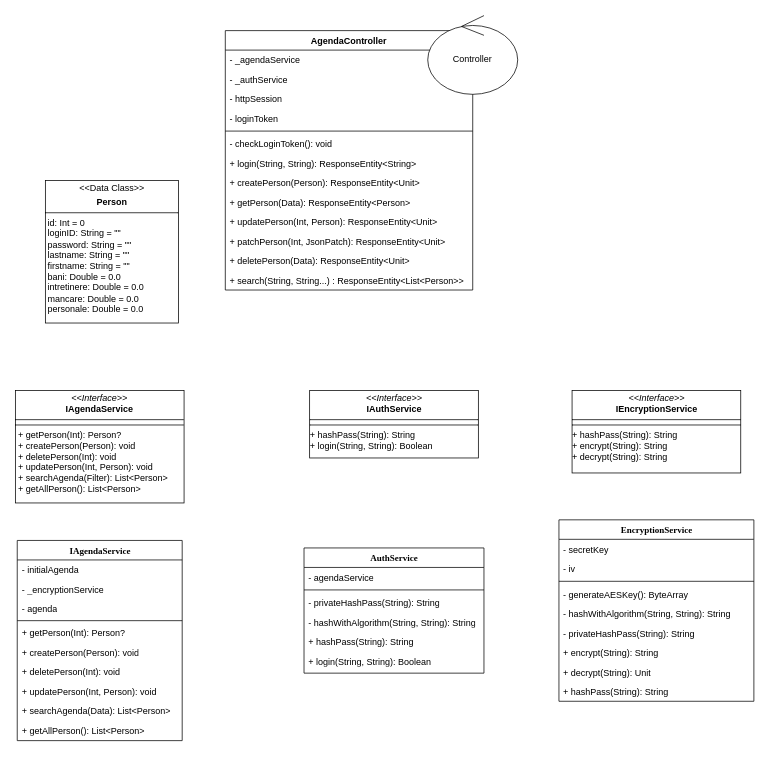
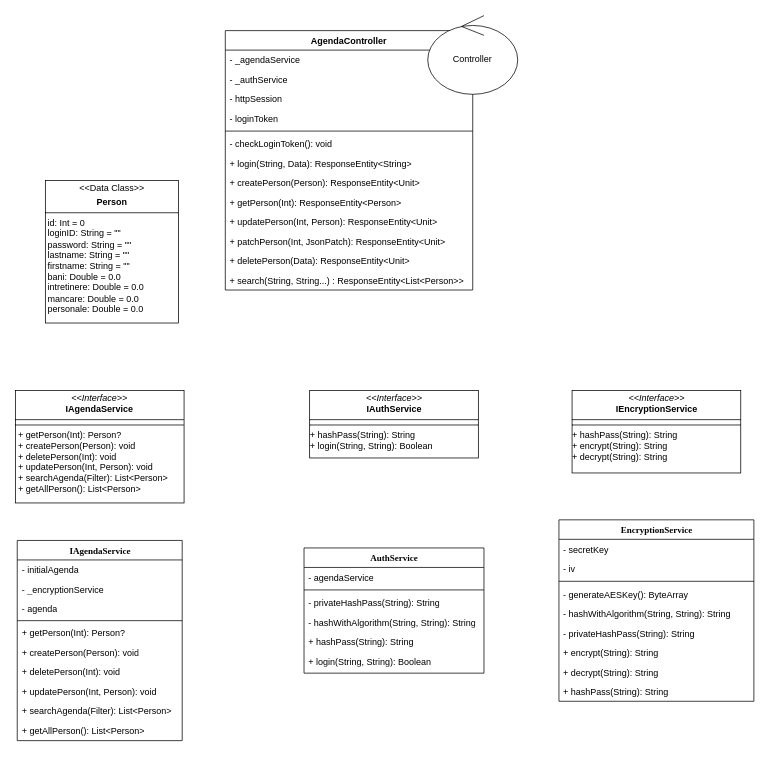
  <mxCell id="0" />
  <mxCell id="1" parent="0" />
  <mxCell id="2" value="IAgendaService" style="swimlane;html=1;fontStyle=1;align=center;verticalAlign=top;childLayout=stackLayout;horizontal=1;startSize=26;horizontalStack=0;resizeParent=1;resizeLast=0;collapsible=1;marginBottom=0;swimlaneFillColor=#ffffff;rounded=0;shadow=0;comic=0;labelBackgroundColor=none;strokeWidth=1;fillColor=none;fontFamily=Verdana;fontSize=12" parent="1" vertex="1"><mxGeometry x="22.5" y="720" width="220" height="267" as="geometry" /></mxCell>
  <mxCell id="3" value="- initialAgenda" style="text;html=1;strokeColor=none;fillColor=none;align=left;verticalAlign=top;spacingLeft=4;spacingRight=4;whiteSpace=wrap;overflow=hidden;rotatable=0;points=[[0,0.5],[1,0.5]];portConstraint=eastwest;" parent="2" vertex="1"><mxGeometry y="26" width="220" height="26" as="geometry" /></mxCell>
  <mxCell id="4" value="- _encryptionService" style="text;html=1;strokeColor=none;fillColor=none;align=left;verticalAlign=top;spacingLeft=4;spacingRight=4;whiteSpace=wrap;overflow=hidden;rotatable=0;points=[[0,0.5],[1,0.5]];portConstraint=eastwest;" parent="2" vertex="1"><mxGeometry y="52" width="220" height="26" as="geometry" /></mxCell>
  <mxCell id="5" value="- agenda" style="text;html=1;strokeColor=none;fillColor=none;align=left;verticalAlign=top;spacingLeft=4;spacingRight=4;whiteSpace=wrap;overflow=hidden;rotatable=0;points=[[0,0.5],[1,0.5]];portConstraint=eastwest;" vertex="1" parent="2"><mxGeometry y="78" width="220" height="26" as="geometry" /></mxCell>
  <mxCell id="6" value="" style="line;html=1;strokeWidth=1;fillColor=none;align=left;verticalAlign=middle;spacingTop=-1;spacingLeft=3;spacingRight=3;rotatable=0;labelPosition=right;points=[];portConstraint=eastwest;" parent="2" vertex="1"><mxGeometry y="104" width="220" height="6" as="geometry" /></mxCell>
  <mxCell id="7" value="+ getPerson(Int): Person?" style="text;html=1;strokeColor=none;fillColor=none;align=left;verticalAlign=top;spacingLeft=4;spacingRight=4;whiteSpace=wrap;overflow=hidden;rotatable=0;points=[[0,0.5],[1,0.5]];portConstraint=eastwest;" parent="2" vertex="1"><mxGeometry y="110" width="220" height="26" as="geometry" /></mxCell>
  <mxCell id="8" value="+ createPerson(Person): void" style="text;html=1;strokeColor=none;fillColor=none;align=left;verticalAlign=top;spacingLeft=4;spacingRight=4;whiteSpace=wrap;overflow=hidden;rotatable=0;points=[[0,0.5],[1,0.5]];portConstraint=eastwest;" parent="2" vertex="1"><mxGeometry y="136" width="220" height="26" as="geometry" /></mxCell>
  <mxCell id="9" value="+ deletePerson(Int): void" style="text;html=1;strokeColor=none;fillColor=none;align=left;verticalAlign=top;spacingLeft=4;spacingRight=4;whiteSpace=wrap;overflow=hidden;rotatable=0;points=[[0,0.5],[1,0.5]];portConstraint=eastwest;" vertex="1" parent="2"><mxGeometry y="162" width="220" height="26" as="geometry" /></mxCell>
  <mxCell id="10" value="+ updatePerson(Int, Person): void" style="text;html=1;strokeColor=none;fillColor=none;align=left;verticalAlign=top;spacingLeft=4;spacingRight=4;whiteSpace=wrap;overflow=hidden;rotatable=0;points=[[0,0.5],[1,0.5]];portConstraint=eastwest;" vertex="1" parent="2"><mxGeometry y="188" width="220" height="26" as="geometry" /></mxCell>
- <mxCell id="11" value="+ searchAgenda(Data): List&amp;lt;Person&amp;gt;" style="text;html=1;strokeColor=none;fillColor=none;align=left;verticalAlign=top;spacingLeft=4;spacingRight=4;whiteSpace=wrap;overflow=hidden;rotatable=0;points=[[0,0.5],[1,0.5]];portConstraint=eastwest;" vertex="1" parent="2"><mxGeometry y="214" width="220" height="26" as="geometry" /></mxCell>
+ <mxCell id="11" value="+ searchAgenda(Filter): List&amp;lt;Person&amp;gt;" style="text;html=1;strokeColor=none;fillColor=none;align=left;verticalAlign=top;spacingLeft=4;spacingRight=4;whiteSpace=wrap;overflow=hidden;rotatable=0;points=[[0,0.5],[1,0.5]];portConstraint=eastwest;" vertex="1" parent="2"><mxGeometry y="214" width="220" height="26" as="geometry" /></mxCell>
  <mxCell id="12" value="+ getAllPerson(): List&amp;lt;Person&amp;gt;" style="text;html=1;strokeColor=none;fillColor=none;align=left;verticalAlign=top;spacingLeft=4;spacingRight=4;whiteSpace=wrap;overflow=hidden;rotatable=0;points=[[0,0.5],[1,0.5]];portConstraint=eastwest;" vertex="1" parent="2"><mxGeometry y="240" width="220" height="26" as="geometry" /></mxCell>
  <mxCell id="13" value="AuthService" style="swimlane;html=1;fontStyle=1;align=center;verticalAlign=top;childLayout=stackLayout;horizontal=1;startSize=26;horizontalStack=0;resizeParent=1;resizeLast=0;collapsible=1;marginBottom=0;swimlaneFillColor=#ffffff;rounded=0;shadow=0;comic=0;labelBackgroundColor=none;strokeWidth=1;fillColor=none;fontFamily=Verdana;fontSize=12" parent="1" vertex="1"><mxGeometry x="405" y="730" width="240" height="167" as="geometry" /></mxCell>
  <mxCell id="14" value="- agendaService" style="text;html=1;strokeColor=none;fillColor=none;align=left;verticalAlign=top;spacingLeft=4;spacingRight=4;whiteSpace=wrap;overflow=hidden;rotatable=0;points=[[0,0.5],[1,0.5]];portConstraint=eastwest;" parent="13" vertex="1"><mxGeometry y="26" width="240" height="26" as="geometry" /></mxCell>
  <mxCell id="15" value="" style="line;html=1;strokeWidth=1;fillColor=none;align=left;verticalAlign=middle;spacingTop=-1;spacingLeft=3;spacingRight=3;rotatable=0;labelPosition=right;points=[];portConstraint=eastwest;" parent="13" vertex="1"><mxGeometry y="52" width="240" height="8" as="geometry" /></mxCell>
  <mxCell id="16" value="- privateHashPass(String): String" style="text;html=1;strokeColor=none;fillColor=none;align=left;verticalAlign=top;spacingLeft=4;spacingRight=4;whiteSpace=wrap;overflow=hidden;rotatable=0;points=[[0,0.5],[1,0.5]];portConstraint=eastwest;" parent="13" vertex="1"><mxGeometry y="60" width="240" height="26" as="geometry" /></mxCell>
  <mxCell id="17" value="- hashWithAlgorithm(String, String): String" style="text;html=1;strokeColor=none;fillColor=none;align=left;verticalAlign=top;spacingLeft=4;spacingRight=4;whiteSpace=wrap;overflow=hidden;rotatable=0;points=[[0,0.5],[1,0.5]];portConstraint=eastwest;" parent="13" vertex="1"><mxGeometry y="86" width="240" height="26" as="geometry" /></mxCell>
  <mxCell id="18" value="+ hashPass(String): String" style="text;html=1;strokeColor=none;fillColor=none;align=left;verticalAlign=top;spacingLeft=4;spacingRight=4;whiteSpace=wrap;overflow=hidden;rotatable=0;points=[[0,0.5],[1,0.5]];portConstraint=eastwest;" parent="13" vertex="1"><mxGeometry y="112" width="240" height="26" as="geometry" /></mxCell>
  <mxCell id="19" value="+ login(String, String): Boolean" style="text;html=1;strokeColor=none;fillColor=none;align=left;verticalAlign=top;spacingLeft=4;spacingRight=4;whiteSpace=wrap;overflow=hidden;rotatable=0;points=[[0,0.5],[1,0.5]];portConstraint=eastwest;" vertex="1" parent="13"><mxGeometry y="138" width="240" height="26" as="geometry" /></mxCell>
  <mxCell id="20" value="EncryptionService" style="swimlane;html=1;fontStyle=1;align=center;verticalAlign=top;childLayout=stackLayout;horizontal=1;startSize=26;horizontalStack=0;resizeParent=1;resizeLast=0;collapsible=1;marginBottom=0;swimlaneFillColor=#ffffff;rounded=0;shadow=0;comic=0;labelBackgroundColor=none;strokeWidth=1;fillColor=none;fontFamily=Verdana;fontSize=12" parent="1" vertex="1"><mxGeometry x="745" y="692.5" width="260" height="242" as="geometry" /></mxCell>
  <mxCell id="21" value="- secretKey" style="text;html=1;strokeColor=none;fillColor=none;align=left;verticalAlign=top;spacingLeft=4;spacingRight=4;whiteSpace=wrap;overflow=hidden;rotatable=0;points=[[0,0.5],[1,0.5]];portConstraint=eastwest;" parent="20" vertex="1"><mxGeometry y="26" width="260" height="26" as="geometry" /></mxCell>
  <mxCell id="22" value="- iv" style="text;html=1;strokeColor=none;fillColor=none;align=left;verticalAlign=top;spacingLeft=4;spacingRight=4;whiteSpace=wrap;overflow=hidden;rotatable=0;points=[[0,0.5],[1,0.5]];portConstraint=eastwest;" parent="20" vertex="1"><mxGeometry y="52" width="260" height="26" as="geometry" /></mxCell>
  <mxCell id="23" value="" style="line;html=1;strokeWidth=1;fillColor=none;align=left;verticalAlign=middle;spacingTop=-1;spacingLeft=3;spacingRight=3;rotatable=0;labelPosition=right;points=[];portConstraint=eastwest;" parent="20" vertex="1"><mxGeometry y="78" width="260" height="8" as="geometry" /></mxCell>
  <mxCell id="24" value="- generateAESKey(): ByteArray" style="text;html=1;strokeColor=none;fillColor=none;align=left;verticalAlign=top;spacingLeft=4;spacingRight=4;whiteSpace=wrap;overflow=hidden;rotatable=0;points=[[0,0.5],[1,0.5]];portConstraint=eastwest;" parent="20" vertex="1"><mxGeometry y="86" width="260" height="26" as="geometry" /></mxCell>
  <mxCell id="25" value="- hashWithAlgorithm(String, String): String" style="text;html=1;strokeColor=none;fillColor=none;align=left;verticalAlign=top;spacingLeft=4;spacingRight=4;whiteSpace=wrap;overflow=hidden;rotatable=0;points=[[0,0.5],[1,0.5]];portConstraint=eastwest;" parent="20" vertex="1"><mxGeometry y="112" width="260" height="26" as="geometry" /></mxCell>
  <mxCell id="26" value="- privateHashPass(String): String" style="text;html=1;strokeColor=none;fillColor=none;align=left;verticalAlign=top;spacingLeft=4;spacingRight=4;whiteSpace=wrap;overflow=hidden;rotatable=0;points=[[0,0.5],[1,0.5]];portConstraint=eastwest;" vertex="1" parent="20"><mxGeometry y="138" width="260" height="26" as="geometry" /></mxCell>
  <mxCell id="27" value="+ encrypt(String): String" style="text;html=1;strokeColor=none;fillColor=none;align=left;verticalAlign=top;spacingLeft=4;spacingRight=4;whiteSpace=wrap;overflow=hidden;rotatable=0;points=[[0,0.5],[1,0.5]];portConstraint=eastwest;" vertex="1" parent="20"><mxGeometry y="164" width="260" height="26" as="geometry" /></mxCell>
- <mxCell id="28" value="+ decrypt(String): Unit" style="text;html=1;strokeColor=none;fillColor=none;align=left;verticalAlign=top;spacingLeft=4;spacingRight=4;whiteSpace=wrap;overflow=hidden;rotatable=0;points=[[0,0.5],[1,0.5]];portConstraint=eastwest;" vertex="1" parent="20"><mxGeometry y="190" width="260" height="26" as="geometry" /></mxCell>
+ <mxCell id="28" value="+ decrypt(String): String" style="text;html=1;strokeColor=none;fillColor=none;align=left;verticalAlign=top;spacingLeft=4;spacingRight=4;whiteSpace=wrap;overflow=hidden;rotatable=0;points=[[0,0.5],[1,0.5]];portConstraint=eastwest;" vertex="1" parent="20"><mxGeometry y="190" width="260" height="26" as="geometry" /></mxCell>
  <mxCell id="29" value="+ hashPass(String): String" style="text;html=1;strokeColor=none;fillColor=none;align=left;verticalAlign=top;spacingLeft=4;spacingRight=4;whiteSpace=wrap;overflow=hidden;rotatable=0;points=[[0,0.5],[1,0.5]];portConstraint=eastwest;" vertex="1" parent="20"><mxGeometry y="216" width="260" height="26" as="geometry" /></mxCell>
  <mxCell id="30" value="&lt;p style=&quot;margin:0px;margin-top:4px;text-align:center;&quot;&gt;&lt;i&gt;&amp;lt;&amp;lt;Interface&amp;gt;&amp;gt;&lt;/i&gt;&lt;br&gt;&lt;b&gt;IAgendaService&lt;/b&gt;&lt;/p&gt;&lt;hr style=&quot;border-style:solid;&quot; size=&quot;1&quot;&gt;&lt;hr style=&quot;border-style:solid;&quot; size=&quot;1&quot;&gt;&lt;p style=&quot;margin:0px;margin-left:4px;&quot;&gt;+ getPerson(Int): Person?&lt;/p&gt;&lt;p style=&quot;margin:0px;margin-left:4px;&quot;&gt;+ createPerson(Person): void&lt;/p&gt;&lt;p style=&quot;margin:0px;margin-left:4px;&quot;&gt;+ deletePerson(Int): void&lt;/p&gt;&lt;p style=&quot;margin:0px;margin-left:4px;&quot;&gt;+ updatePerson(Int, Person): void&lt;/p&gt;&lt;p style=&quot;margin:0px;margin-left:4px;&quot;&gt;+ searchAgenda(Filter): List&amp;lt;Person&amp;gt;&lt;/p&gt;&lt;p style=&quot;margin:0px;margin-left:4px;&quot;&gt;+ getAllPerson(): List&amp;lt;Person&amp;gt;&lt;br&gt;&lt;/p&gt;" style="verticalAlign=top;align=left;overflow=fill;html=1;whiteSpace=wrap;" vertex="1" parent="1"><mxGeometry x="20" y="520" width="225" height="150" as="geometry" /></mxCell>
  <mxCell id="31" value="&lt;p style=&quot;margin:0px;margin-top:4px;text-align:center;&quot;&gt;&lt;i&gt;&amp;lt;&amp;lt;Interface&amp;gt;&amp;gt;&lt;/i&gt;&lt;br&gt;&lt;b&gt;IAuthService&lt;/b&gt;&lt;/p&gt;&lt;hr style=&quot;border-style:solid;&quot; size=&quot;1&quot;&gt;&lt;hr style=&quot;border-style:solid;&quot; size=&quot;1&quot;&gt;&lt;div&gt;+ hashPass(String): String&lt;/div&gt;&lt;div&gt;+ login(String, String): Boolean&lt;br&gt;&lt;/div&gt;" style="verticalAlign=top;align=left;overflow=fill;html=1;whiteSpace=wrap;" vertex="1" parent="1"><mxGeometry x="412.5" y="520" width="225" height="90" as="geometry" /></mxCell>
  <mxCell id="32" value="&lt;p style=&quot;margin:0px;margin-top:4px;text-align:center;&quot;&gt;&lt;i&gt;&amp;lt;&amp;lt;Interface&amp;gt;&amp;gt;&lt;/i&gt;&lt;br&gt;&lt;b&gt;IEncryptionService&lt;/b&gt;&lt;/p&gt;&lt;hr style=&quot;border-style:solid;&quot; size=&quot;1&quot;&gt;&lt;hr style=&quot;border-style:solid;&quot; size=&quot;1&quot;&gt;&lt;div&gt;+ hashPass(String): String&lt;/div&gt;&lt;div&gt;+ encrypt(String): String&lt;/div&gt;&lt;div&gt;+ decrypt(String): String&lt;br&gt;&lt;/div&gt;" style="verticalAlign=top;align=left;overflow=fill;html=1;whiteSpace=wrap;" vertex="1" parent="1"><mxGeometry x="762.5" y="520" width="225" height="110" as="geometry" /></mxCell>
  <mxCell id="33" value="&lt;p style=&quot;margin:0px;margin-top:4px;text-align:center;&quot;&gt;&amp;lt;&amp;lt;Data Class&amp;gt;&amp;gt;&lt;/p&gt;&lt;p style=&quot;margin:0px;margin-top:4px;text-align:center;&quot;&gt;&lt;b&gt;Person&lt;/b&gt;&lt;/p&gt;&lt;hr style=&quot;border-style:solid;&quot; size=&quot;1&quot;&gt;&lt;div&gt;&amp;nbsp;id: Int = 0&lt;/div&gt;&lt;div&gt;&amp;nbsp;loginID: String = &quot;&quot;&lt;/div&gt;&lt;div&gt;&amp;nbsp;password: String = &quot;&quot;&lt;/div&gt;&lt;div&gt;&amp;nbsp;lastname: String = &quot;&quot;&lt;/div&gt;&lt;div&gt;&amp;nbsp;firstname: String = &quot;&quot;&lt;/div&gt;&lt;div&gt;&amp;nbsp;bani: Double = 0.0&lt;/div&gt;&lt;div&gt;&amp;nbsp;intretinere: Double = 0.0&lt;/div&gt;&lt;div&gt;&amp;nbsp;mancare: Double = 0.0&lt;/div&gt;&lt;div&gt;&amp;nbsp;personale: Double = 0.0&lt;br&gt;&lt;/div&gt;&amp;nbsp; &lt;br&gt;&lt;hr style=&quot;border-style:solid;&quot; size=&quot;1&quot;&gt;" style="verticalAlign=top;align=left;overflow=fill;html=1;whiteSpace=wrap;" vertex="1" parent="1"><mxGeometry x="60" y="240" width="177.5" height="190" as="geometry" /></mxCell>
  <mxCell id="34" value="AgendaController" style="swimlane;fontStyle=1;align=center;verticalAlign=top;childLayout=stackLayout;horizontal=1;startSize=26;horizontalStack=0;resizeParent=1;resizeParentMax=0;resizeLast=0;collapsible=1;marginBottom=0;whiteSpace=wrap;html=1;" vertex="1" parent="1"><mxGeometry x="300" y="40" width="330" height="346" as="geometry" /></mxCell>
  <mxCell id="35" value="- _agendaService" style="text;strokeColor=none;fillColor=none;align=left;verticalAlign=top;spacingLeft=4;spacingRight=4;overflow=hidden;rotatable=0;points=[[0,0.5],[1,0.5]];portConstraint=eastwest;whiteSpace=wrap;html=1;" vertex="1" parent="34"><mxGeometry y="26" width="330" height="26" as="geometry" /></mxCell>
  <mxCell id="36" value="- _authService" style="text;strokeColor=none;fillColor=none;align=left;verticalAlign=top;spacingLeft=4;spacingRight=4;overflow=hidden;rotatable=0;points=[[0,0.5],[1,0.5]];portConstraint=eastwest;whiteSpace=wrap;html=1;" vertex="1" parent="34"><mxGeometry y="52" width="330" height="26" as="geometry" /></mxCell>
  <mxCell id="37" value="- httpSession" style="text;strokeColor=none;fillColor=none;align=left;verticalAlign=top;spacingLeft=4;spacingRight=4;overflow=hidden;rotatable=0;points=[[0,0.5],[1,0.5]];portConstraint=eastwest;whiteSpace=wrap;html=1;" vertex="1" parent="34"><mxGeometry y="78" width="330" height="26" as="geometry" /></mxCell>
  <mxCell id="38" value="- loginToken" style="text;strokeColor=none;fillColor=none;align=left;verticalAlign=top;spacingLeft=4;spacingRight=4;overflow=hidden;rotatable=0;points=[[0,0.5],[1,0.5]];portConstraint=eastwest;whiteSpace=wrap;html=1;" vertex="1" parent="34"><mxGeometry y="104" width="330" height="26" as="geometry" /></mxCell>
  <mxCell id="39" value="" style="line;strokeWidth=1;fillColor=none;align=left;verticalAlign=middle;spacingTop=-1;spacingLeft=3;spacingRight=3;rotatable=0;labelPosition=right;points=[];portConstraint=eastwest;strokeColor=inherit;" vertex="1" parent="34"><mxGeometry y="130" width="330" height="8" as="geometry" /></mxCell>
  <mxCell id="40" value="- checkLoginToken(): void" style="text;strokeColor=none;fillColor=none;align=left;verticalAlign=top;spacingLeft=4;spacingRight=4;overflow=hidden;rotatable=0;points=[[0,0.5],[1,0.5]];portConstraint=eastwest;whiteSpace=wrap;html=1;" vertex="1" parent="34"><mxGeometry y="138" width="330" height="26" as="geometry" /></mxCell>
- <mxCell id="41" value="+ login(String, String): ResponseEntity&amp;lt;String&amp;gt;" style="text;strokeColor=none;fillColor=none;align=left;verticalAlign=top;spacingLeft=4;spacingRight=4;overflow=hidden;rotatable=0;points=[[0,0.5],[1,0.5]];portConstraint=eastwest;whiteSpace=wrap;html=1;" vertex="1" parent="34"><mxGeometry y="164" width="330" height="26" as="geometry" /></mxCell>
+ <mxCell id="41" value="+ login(String, Data): ResponseEntity&amp;lt;String&amp;gt;" style="text;strokeColor=none;fillColor=none;align=left;verticalAlign=top;spacingLeft=4;spacingRight=4;overflow=hidden;rotatable=0;points=[[0,0.5],[1,0.5]];portConstraint=eastwest;whiteSpace=wrap;html=1;" vertex="1" parent="34"><mxGeometry y="164" width="330" height="26" as="geometry" /></mxCell>
  <mxCell id="42" value="+ createPerson(Person): ResponseEntity&amp;lt;Unit&amp;gt;" style="text;strokeColor=none;fillColor=none;align=left;verticalAlign=top;spacingLeft=4;spacingRight=4;overflow=hidden;rotatable=0;points=[[0,0.5],[1,0.5]];portConstraint=eastwest;whiteSpace=wrap;html=1;" vertex="1" parent="34"><mxGeometry y="190" width="330" height="26" as="geometry" /></mxCell>
- <mxCell id="43" value="+ getPerson(Data): ResponseEntity&amp;lt;Person&amp;gt;" style="text;strokeColor=none;fillColor=none;align=left;verticalAlign=top;spacingLeft=4;spacingRight=4;overflow=hidden;rotatable=0;points=[[0,0.5],[1,0.5]];portConstraint=eastwest;whiteSpace=wrap;html=1;" vertex="1" parent="34"><mxGeometry y="216" width="330" height="26" as="geometry" /></mxCell>
+ <mxCell id="43" value="+ getPerson(Int): ResponseEntity&amp;lt;Person&amp;gt;" style="text;strokeColor=none;fillColor=none;align=left;verticalAlign=top;spacingLeft=4;spacingRight=4;overflow=hidden;rotatable=0;points=[[0,0.5],[1,0.5]];portConstraint=eastwest;whiteSpace=wrap;html=1;" vertex="1" parent="34"><mxGeometry y="216" width="330" height="26" as="geometry" /></mxCell>
  <mxCell id="44" value="+ updatePerson(Int, Person): ResponseEntity&amp;lt;Unit&amp;gt;" style="text;strokeColor=none;fillColor=none;align=left;verticalAlign=top;spacingLeft=4;spacingRight=4;overflow=hidden;rotatable=0;points=[[0,0.5],[1,0.5]];portConstraint=eastwest;whiteSpace=wrap;html=1;" vertex="1" parent="34"><mxGeometry y="242" width="330" height="26" as="geometry" /></mxCell>
  <mxCell id="45" value="+ patchPerson(Int, JsonPatch): ResponseEntity&amp;lt;Unit&amp;gt;" style="text;strokeColor=none;fillColor=none;align=left;verticalAlign=top;spacingLeft=4;spacingRight=4;overflow=hidden;rotatable=0;points=[[0,0.5],[1,0.5]];portConstraint=eastwest;whiteSpace=wrap;html=1;" vertex="1" parent="34"><mxGeometry y="268" width="330" height="26" as="geometry" /></mxCell>
  <mxCell id="46" value="+ deletePerson(Data): ResponseEntity&amp;lt;Unit&amp;gt;" style="text;strokeColor=none;fillColor=none;align=left;verticalAlign=top;spacingLeft=4;spacingRight=4;overflow=hidden;rotatable=0;points=[[0,0.5],[1,0.5]];portConstraint=eastwest;whiteSpace=wrap;html=1;" vertex="1" parent="34"><mxGeometry y="294" width="330" height="26" as="geometry" /></mxCell>
  <mxCell id="47" value="+ search(String, String...) : ResponseEntity&amp;lt;List&amp;lt;Person&amp;gt;&amp;gt;" style="text;strokeColor=none;fillColor=none;align=left;verticalAlign=top;spacingLeft=4;spacingRight=4;overflow=hidden;rotatable=0;points=[[0,0.5],[1,0.5]];portConstraint=eastwest;whiteSpace=wrap;html=1;" vertex="1" parent="34"><mxGeometry y="320" width="330" height="26" as="geometry" /></mxCell>
  <mxCell id="48" value="Controller" style="ellipse;shape=umlControl;whiteSpace=wrap;html=1;" vertex="1" parent="1"><mxGeometry x="570" y="20" width="120" height="105" as="geometry" /></mxCell>
